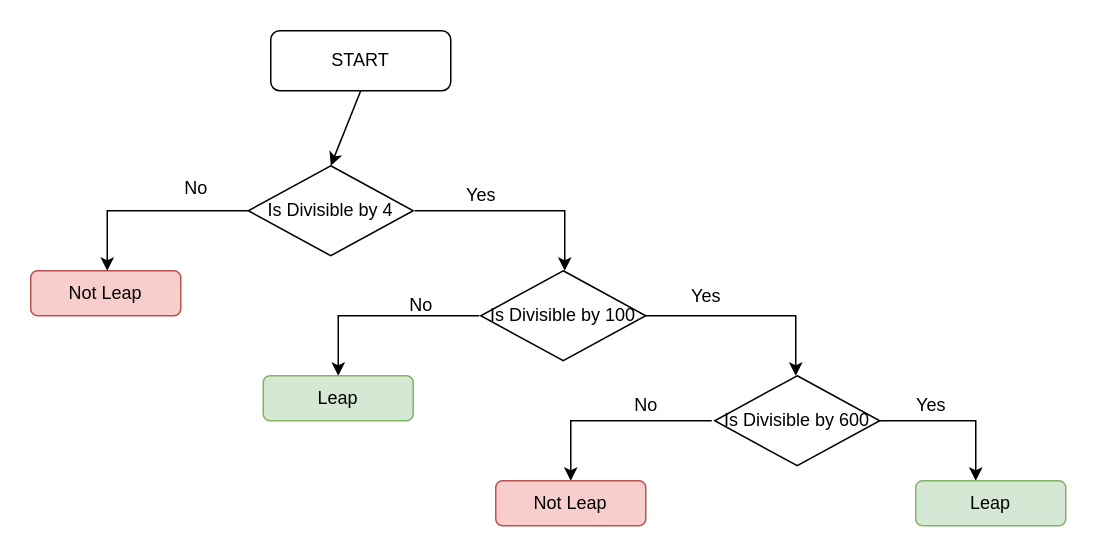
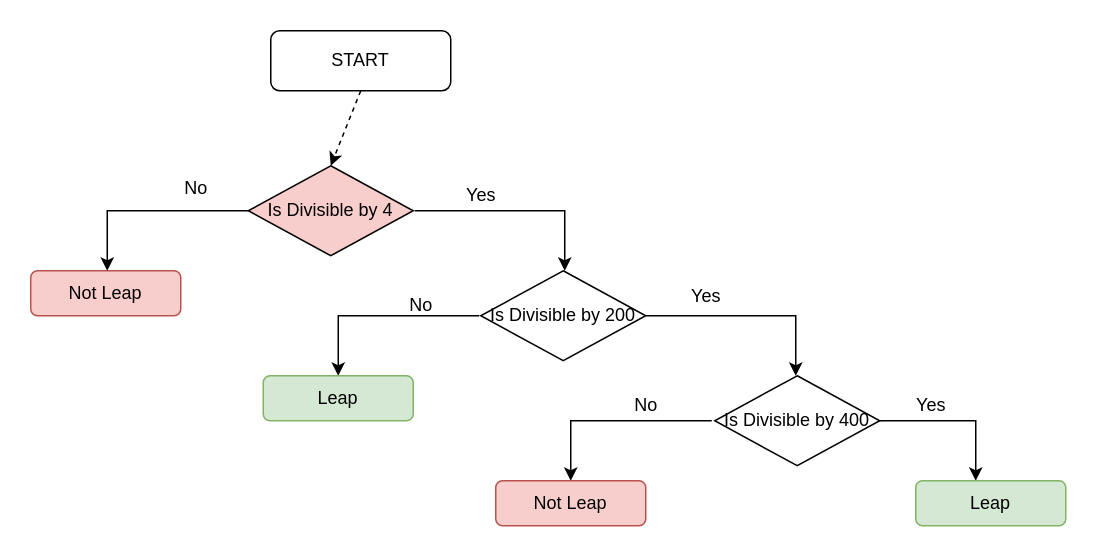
  <mxCell id="0" />
  <mxCell id="1" parent="0" />
  <mxCell id="2" value="START" style="rounded=1;whiteSpace=wrap;html=1;" vertex="1" parent="1"><mxGeometry x="180" y="20" width="120" height="40" as="geometry" /></mxCell>
- <mxCell id="3" value="Is Divisible by 4&lt;br&gt;" style="rhombus;whiteSpace=wrap;html=1;" vertex="1" parent="1"><mxGeometry x="165" y="110" width="110" height="60" as="geometry" /></mxCell>
- <mxCell id="4" value="" style="endArrow=classic;html=1;rounded=0;exitX=0.5;exitY=1;exitDx=0;exitDy=0;entryX=0.5;entryY=0;entryDx=0;entryDy=0;" edge="1" parent="1" source="2" target="3"><mxGeometry width="50" height="50" relative="1" as="geometry"><mxPoint x="200" y="170" as="sourcePoint" /><mxPoint x="250" y="120" as="targetPoint" /></mxGeometry></mxCell>
+ <mxCell id="3" value="Is Divisible by 4&lt;br&gt;" style="rhombus;whiteSpace=wrap;html=1;fillColor=#f8cecc;" vertex="1" parent="1"><mxGeometry x="165" y="110" width="110" height="60" as="geometry" /></mxCell>
+ <mxCell id="4" value="" style="endArrow=classic;html=1;rounded=0;exitX=0.5;exitY=1;exitDx=0;exitDy=0;entryX=0.5;entryY=0;entryDx=0;entryDy=0;dashed=1;" edge="1" parent="1" source="2" target="3"><mxGeometry width="50" height="50" relative="1" as="geometry"><mxPoint x="200" y="170" as="sourcePoint" /><mxPoint x="250" y="120" as="targetPoint" /></mxGeometry></mxCell>
  <mxCell id="5" value="Not Leap" style="rounded=1;whiteSpace=wrap;html=1;fillColor=#f8cecc;strokeColor=#b85450;" vertex="1" parent="1"><mxGeometry x="20" y="180" width="100" height="30" as="geometry" /></mxCell>
  <mxCell id="6" value="No" style="text;html=1;align=center;verticalAlign=middle;resizable=0;points=[];autosize=1;strokeColor=none;fillColor=none;" vertex="1" parent="1"><mxGeometry x="110" y="110" width="40" height="30" as="geometry" /></mxCell>
  <mxCell id="7" style="edgeStyle=orthogonalEdgeStyle;rounded=0;orthogonalLoop=1;jettySize=auto;html=1;exitX=0;exitY=0.5;exitDx=0;exitDy=0;" edge="1" parent="1" source="3"><mxGeometry relative="1" as="geometry"><Array as="points"><mxPoint x="71" y="140" /></Array><mxPoint x="126" y="140" as="sourcePoint" /><mxPoint x="71" y="180" as="targetPoint" /></mxGeometry></mxCell>
  <mxCell id="8" value="" style="edgeStyle=segmentEdgeStyle;endArrow=classic;html=1;rounded=0;" edge="1" parent="1"><mxGeometry width="50" height="50" relative="1" as="geometry"><mxPoint x="276" y="140" as="sourcePoint" /><mxPoint x="376" y="180" as="targetPoint" /><Array as="points"><mxPoint x="376" y="140" /></Array></mxGeometry></mxCell>
- <mxCell id="9" value="Is Divisible by 100" style="rhombus;whiteSpace=wrap;html=1;" vertex="1" parent="1"><mxGeometry x="320" y="180" width="110" height="60" as="geometry" /></mxCell>
+ <mxCell id="9" value="Is Divisible by 200" style="rhombus;whiteSpace=wrap;html=1;" vertex="1" parent="1"><mxGeometry x="320" y="180" width="110" height="60" as="geometry" /></mxCell>
  <mxCell id="10" value="Yes" style="text;html=1;align=center;verticalAlign=middle;resizable=0;points=[];autosize=1;strokeColor=none;fillColor=none;" vertex="1" parent="1"><mxGeometry x="300" y="115" width="40" height="30" as="geometry" /></mxCell>
  <mxCell id="11" value="" style="edgeStyle=segmentEdgeStyle;endArrow=classic;html=1;rounded=0;" edge="1" parent="1"><mxGeometry width="50" height="50" relative="1" as="geometry"><mxPoint x="430" y="210" as="sourcePoint" /><mxPoint x="530" y="250" as="targetPoint" /><Array as="points"><mxPoint x="530" y="210" /></Array></mxGeometry></mxCell>
  <mxCell id="12" value="Yes" style="text;html=1;align=center;verticalAlign=middle;resizable=0;points=[];autosize=1;strokeColor=none;fillColor=none;" vertex="1" parent="1"><mxGeometry x="450" y="182" width="40" height="30" as="geometry" /></mxCell>
  <mxCell id="13" style="edgeStyle=orthogonalEdgeStyle;rounded=0;orthogonalLoop=1;jettySize=auto;html=1;exitX=0;exitY=0.5;exitDx=0;exitDy=0;" edge="1" parent="1"><mxGeometry relative="1" as="geometry"><Array as="points"><mxPoint x="225" y="210" /></Array><mxPoint x="319" y="210" as="sourcePoint" /><mxPoint x="225" y="250" as="targetPoint" /></mxGeometry></mxCell>
  <mxCell id="14" value="No" style="text;html=1;align=center;verticalAlign=middle;resizable=0;points=[];autosize=1;strokeColor=none;fillColor=none;" vertex="1" parent="1"><mxGeometry x="260" y="188" width="40" height="30" as="geometry" /></mxCell>
  <mxCell id="15" value="Leap" style="rounded=1;whiteSpace=wrap;html=1;fillColor=#d5e8d4;strokeColor=#82b366;" vertex="1" parent="1"><mxGeometry x="175" y="250" width="100" height="30" as="geometry" /></mxCell>
- <mxCell id="16" value="Is Divisible by 600" style="rhombus;whiteSpace=wrap;html=1;" vertex="1" parent="1"><mxGeometry x="476" y="250" width="110" height="60" as="geometry" /></mxCell>
+ <mxCell id="16" value="Is Divisible by 400" style="rhombus;whiteSpace=wrap;html=1;" vertex="1" parent="1"><mxGeometry x="476" y="250" width="110" height="60" as="geometry" /></mxCell>
  <mxCell id="17" value="" style="edgeStyle=segmentEdgeStyle;endArrow=classic;html=1;rounded=0;" edge="1" parent="1"><mxGeometry width="50" height="50" relative="1" as="geometry"><mxPoint x="585" y="280" as="sourcePoint" /><mxPoint x="650" y="320" as="targetPoint" /><Array as="points"><mxPoint x="650" y="280" /><mxPoint x="650" y="320" /></Array></mxGeometry></mxCell>
  <mxCell id="18" style="edgeStyle=orthogonalEdgeStyle;rounded=0;orthogonalLoop=1;jettySize=auto;html=1;exitX=0;exitY=0.5;exitDx=0;exitDy=0;" edge="1" parent="1"><mxGeometry relative="1" as="geometry"><Array as="points"><mxPoint x="380" y="280" /></Array><mxPoint x="474" y="280" as="sourcePoint" /><mxPoint x="380" y="320" as="targetPoint" /></mxGeometry></mxCell>
  <mxCell id="19" value="Not Leap" style="rounded=1;whiteSpace=wrap;html=1;fillColor=#f8cecc;strokeColor=#b85450;" vertex="1" parent="1"><mxGeometry x="330" y="320" width="100" height="30" as="geometry" /></mxCell>
  <mxCell id="20" value="Leap" style="rounded=1;whiteSpace=wrap;html=1;fillColor=#d5e8d4;strokeColor=#82b366;" vertex="1" parent="1"><mxGeometry x="610" y="320" width="100" height="30" as="geometry" /></mxCell>
  <mxCell id="21" value="Yes" style="text;html=1;align=center;verticalAlign=middle;resizable=0;points=[];autosize=1;strokeColor=none;fillColor=none;" vertex="1" parent="1"><mxGeometry x="600" y="255" width="40" height="30" as="geometry" /></mxCell>
  <mxCell id="22" value="No" style="text;html=1;align=center;verticalAlign=middle;resizable=0;points=[];autosize=1;strokeColor=none;fillColor=none;" vertex="1" parent="1"><mxGeometry x="410" y="255" width="40" height="30" as="geometry" /></mxCell>
